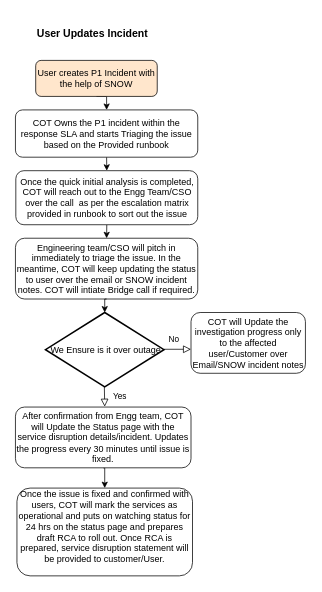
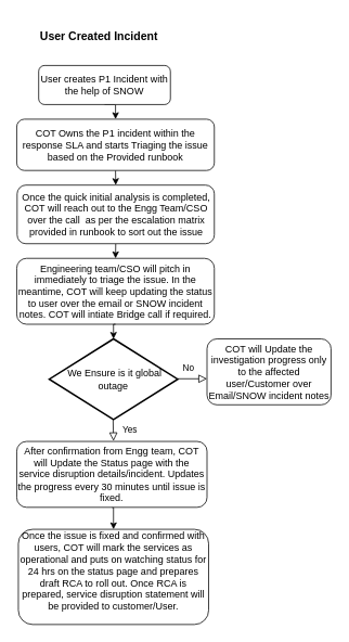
  <mxCell id="0" />
  <mxCell id="1" parent="0" />
  <mxCell id="2" style="edgeStyle=orthogonalEdgeStyle;rounded=0;orthogonalLoop=1;jettySize=auto;html=1;exitX=0.5;exitY=1;exitDx=0;exitDy=0;entryX=0.5;entryY=0;entryDx=0;entryDy=0;" edge="1" parent="1" source="3" target="6"><mxGeometry relative="1" as="geometry" /></mxCell>
- <mxCell id="3" value="User creates P1 Incident with the help of SNOW" style="rounded=1;whiteSpace=wrap;html=1;fontSize=12;glass=0;strokeWidth=1;shadow=0;fillColor=#ffe6cc;" parent="1" vertex="1"><mxGeometry x="47" y="80" width="162" height="48" as="geometry" /></mxCell>
- <mxCell id="4" value="&lt;h1 style=&quot;margin-top: 0px;&quot;&gt;&lt;font style=&quot;font-size: 14px;&quot;&gt;User Updates Incident&lt;/font&gt;&lt;/h1&gt;" style="text;html=1;whiteSpace=wrap;overflow=hidden;rounded=0;" vertex="1" parent="1"><mxGeometry x="47" y="20" width="153" height="36" as="geometry" /></mxCell>
+ <mxCell id="3" value="User creates P1 Incident with the help of SNOW" style="rounded=1;whiteSpace=wrap;html=1;fontSize=12;glass=0;strokeWidth=1;shadow=0;" parent="1" vertex="1"><mxGeometry x="47" y="80" width="162" height="48" as="geometry" /></mxCell>
+ <mxCell id="4" value="&lt;h1 style=&quot;margin-top: 0px;&quot;&gt;&lt;font style=&quot;font-size: 14px;&quot;&gt;User Created Incident&lt;/font&gt;&lt;/h1&gt;" style="text;html=1;whiteSpace=wrap;overflow=hidden;rounded=0;" vertex="1" parent="1"><mxGeometry x="47" y="20" width="153" height="36" as="geometry" /></mxCell>
  <mxCell id="5" style="edgeStyle=orthogonalEdgeStyle;rounded=0;orthogonalLoop=1;jettySize=auto;html=1;exitX=0.5;exitY=1;exitDx=0;exitDy=0;entryX=0.5;entryY=0;entryDx=0;entryDy=0;" edge="1" parent="1" source="6" target="8"><mxGeometry relative="1" as="geometry" /></mxCell>
  <mxCell id="6" value="COT Owns the P1 incident within the response SLA and starts Triaging the issue based on the Provided runbook" style="rounded=1;whiteSpace=wrap;html=1;" vertex="1" parent="1"><mxGeometry x="20" y="146" width="243" height="63" as="geometry" /></mxCell>
  <mxCell id="7" style="edgeStyle=orthogonalEdgeStyle;rounded=0;orthogonalLoop=1;jettySize=auto;html=1;exitX=0.5;exitY=1;exitDx=0;exitDy=0;entryX=0.5;entryY=0;entryDx=0;entryDy=0;" edge="1" parent="1" source="8" target="9"><mxGeometry relative="1" as="geometry" /></mxCell>
  <mxCell id="8" value="Once the quick initial analysis is completed, COT will reach out to the Engg Team/CSO over the call&amp;nbsp; as per the escalation matrix provided in runbook to sort out the issue" style="rounded=1;whiteSpace=wrap;html=1;" vertex="1" parent="1"><mxGeometry x="20.5" y="227" width="242.5" height="72" as="geometry" /></mxCell>
  <mxCell id="9" value="Engineering team/CSO will pitch in immediately to triage the issue. In the meantime, COT will keep updating the status to user over the email or SNOW incident notes. COT will intiate Bridge call if required." style="rounded=1;whiteSpace=wrap;html=1;" vertex="1" parent="1"><mxGeometry x="20" y="317" width="243" height="81" as="geometry" /></mxCell>
- <mxCell id="10" value="&amp;nbsp;We Ensure is it over outage" style="strokeWidth=2;html=1;shape=mxgraph.flowchart.decision;whiteSpace=wrap;" vertex="1" parent="1"><mxGeometry x="60" y="416" width="158" height="99" as="geometry" /></mxCell>
+ <mxCell id="10" value="&amp;nbsp;We Ensure is it global outage" style="strokeWidth=2;html=1;shape=mxgraph.flowchart.decision;whiteSpace=wrap;" vertex="1" parent="1"><mxGeometry x="60" y="416" width="158" height="99" as="geometry" /></mxCell>
  <mxCell id="11" value="COT will Update the investigation progress only to the affected user/Customer over Email/SNOW incident notes" style="rounded=1;whiteSpace=wrap;html=1;" vertex="1" parent="1"><mxGeometry x="254" y="416" width="152.5" height="81" as="geometry" /></mxCell>
  <mxCell id="12" style="edgeStyle=orthogonalEdgeStyle;rounded=0;orthogonalLoop=1;jettySize=auto;html=1;exitX=0.5;exitY=1;exitDx=0;exitDy=0;entryX=0.5;entryY=0;entryDx=0;entryDy=0;entryPerimeter=0;" edge="1" parent="1" source="9" target="10"><mxGeometry relative="1" as="geometry" /></mxCell>
  <mxCell id="13" value="Yes" style="rounded=0;html=1;jettySize=auto;orthogonalLoop=1;fontSize=11;endArrow=block;endFill=0;endSize=8;strokeWidth=1;shadow=0;labelBackgroundColor=none;edgeStyle=orthogonalEdgeStyle;" edge="1" parent="1"><mxGeometry y="20" relative="1" as="geometry"><mxPoint as="offset" /><mxPoint x="138.5" y="515" as="sourcePoint" /><mxPoint x="139" y="541.5" as="targetPoint" /></mxGeometry></mxCell>
  <mxCell id="14" style="edgeStyle=orthogonalEdgeStyle;rounded=0;orthogonalLoop=1;jettySize=auto;html=1;exitX=0.5;exitY=1;exitDx=0;exitDy=0;entryX=0.5;entryY=0;entryDx=0;entryDy=0;" edge="1" parent="1" source="15" target="17"><mxGeometry relative="1" as="geometry" /></mxCell>
  <mxCell id="15" value="After confirmation from Engg team, COT will Update the Status page with the service disruption details/incident. Updates the progress every 30 minutes until issue is fixed." style="rounded=1;whiteSpace=wrap;html=1;" vertex="1" parent="1"><mxGeometry x="20" y="542" width="234" height="81" as="geometry" /></mxCell>
  <mxCell id="16" value="No" style="edgeStyle=orthogonalEdgeStyle;rounded=0;html=1;jettySize=auto;orthogonalLoop=1;fontSize=11;endArrow=block;endFill=0;endSize=8;strokeWidth=1;shadow=0;labelBackgroundColor=none;" edge="1" parent="1"><mxGeometry x="-0.28" y="13" relative="1" as="geometry"><mxPoint as="offset" /><mxPoint x="218" y="465" as="sourcePoint" /><mxPoint x="254" y="465" as="targetPoint" /></mxGeometry></mxCell>
  <mxCell id="17" value="Once the issue is fixed and confirmed with users, COT will mark the services as operational and puts on watching status for 24 hrs on the status page and prepares draft RCA to roll out. Once RCA is prepared, service disruption statement will be provided to customer/User.&lt;div&gt;&lt;br&gt;&lt;/div&gt;" style="rounded=1;whiteSpace=wrap;html=1;" vertex="1" parent="1"><mxGeometry x="22" y="650" width="234" height="117" as="geometry" /></mxCell>
